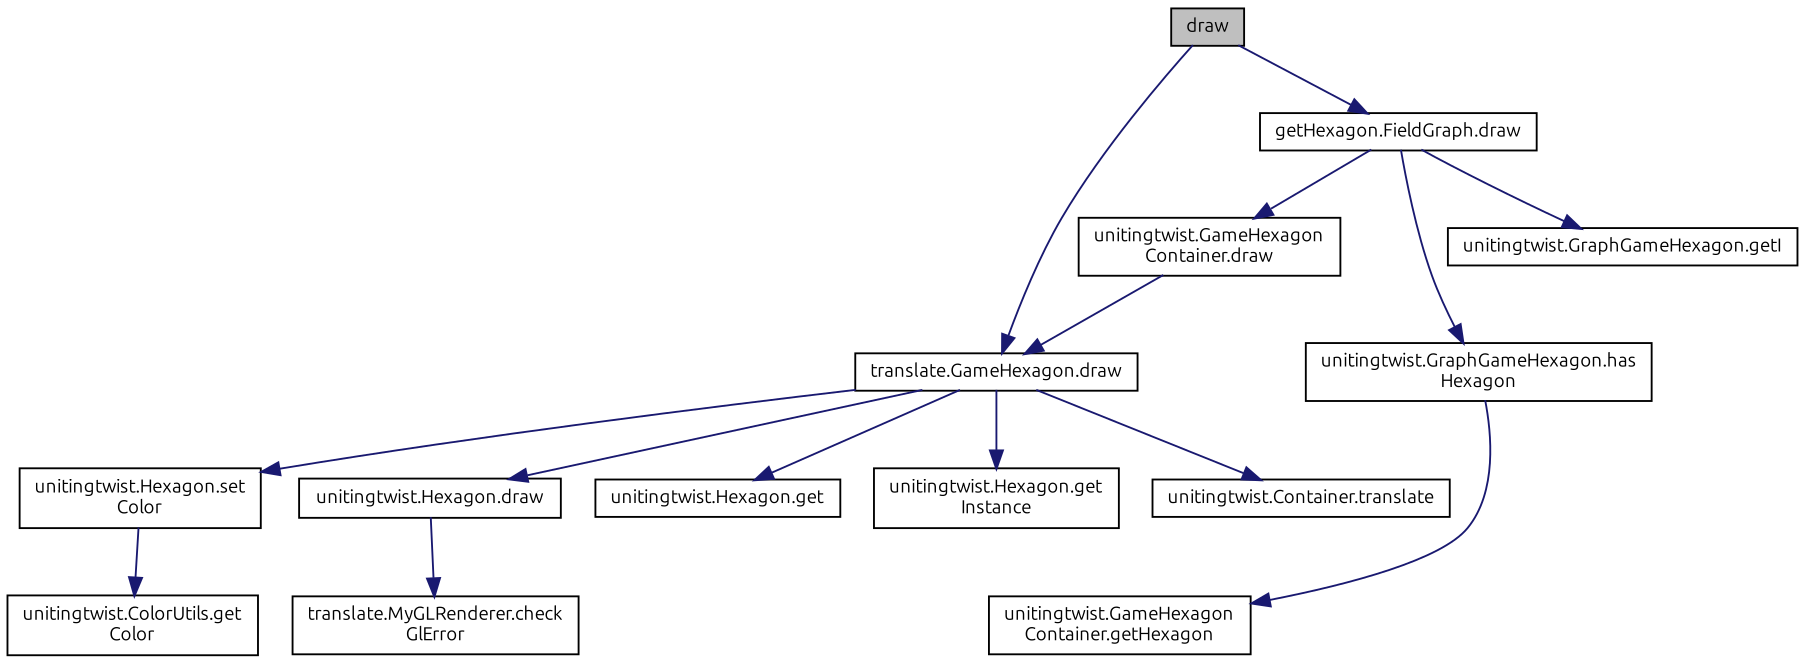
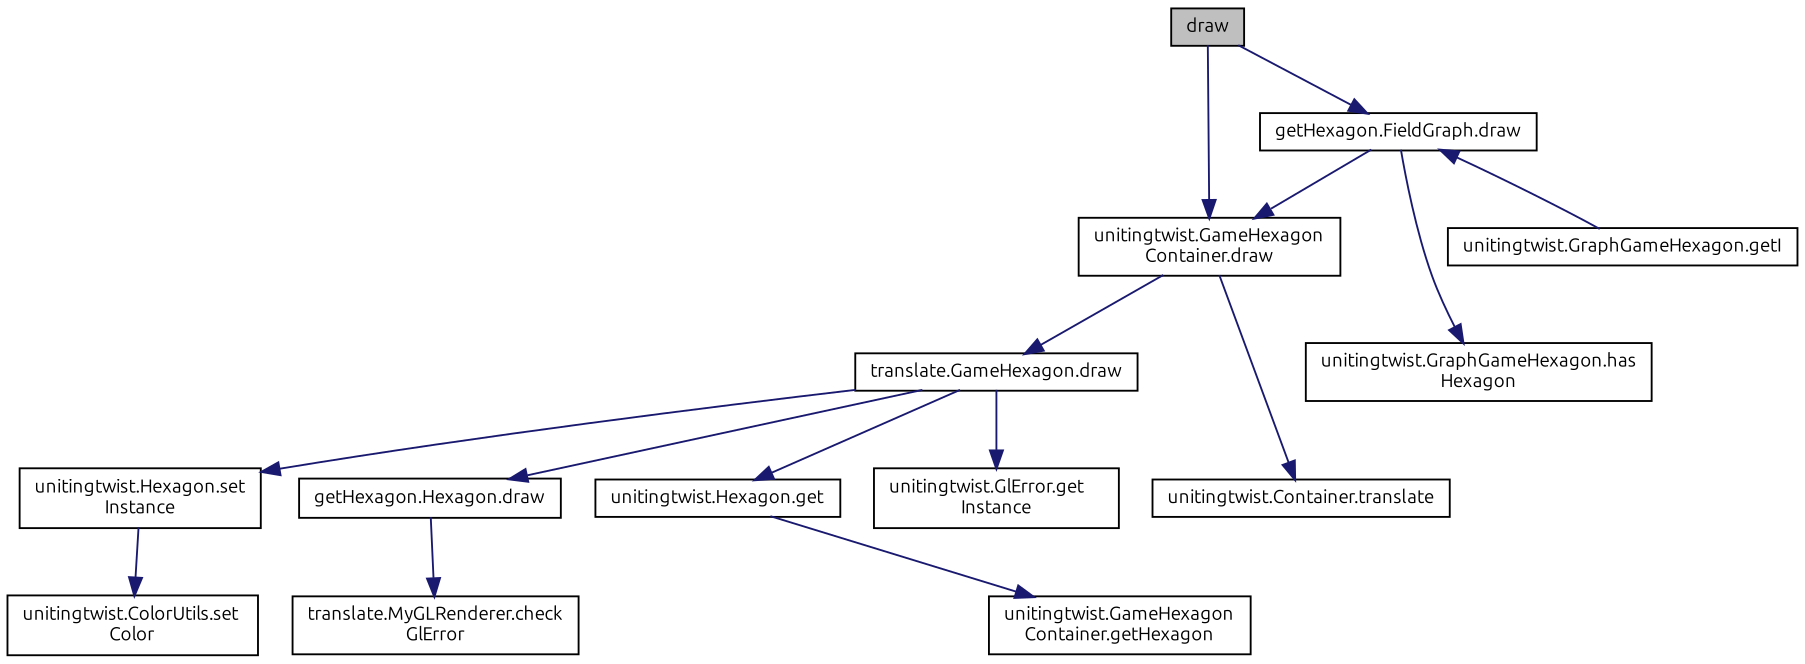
  digraph {
    fontname=Ubuntu
    rankdir=TB
    node [color=black fillcolor=white fontname=Ubuntu fontsize=10 shape=record style=filled]
    edge [color=midnightblue fontname=Ubuntu fontsize=10 labelfontname=Helvetica labelfontsize=10 style=solid]
    n1 [fillcolor=grey75 fontcolor=black height=0.2 label=draw width=0.4]
    n2 [height=0.2 label="getHexagon.FieldGraph.draw" width=0.4]
    n3 [height=0.2 label="translate.GameHexagon.draw" width=0.4]
    n4 [height=0.2 label="unitingtwist.GameHexagon\lContainer.draw" width=0.4]
    n5 [height=0.2 label="unitingtwist.GraphGameHexagon.getI" width=0.4]
    n6 [height=0.2 label="unitingtwist.GraphGameHexagon.has\lHexagon" width=0.4]
-   n7 [height=0.2 label="unitingtwist.Hexagon.get\lInstance" width=0.4]
+   n7 [height=0.2 label="unitingtwist.GlError.get\lInstance" width=0.4]
    n8 [height=0.2 label="unitingtwist.Hexagon.get" width=0.4]
    n9 [height=0.2 label="unitingtwist.Container.translate" width=0.4]
-   n10 [height=0.2 label="unitingtwist.Hexagon.set\lColor" width=0.4]
-   n11 [height=0.2 label="unitingtwist.Hexagon.draw" width=0.4]
+   n10 [height=0.2 label="unitingtwist.Hexagon.set\lInstance" width=0.4]
+   n11 [height=0.2 label="getHexagon.Hexagon.draw" width=0.4]
    n12 [height=0.2 label="unitingtwist.GameHexagon\lContainer.getHexagon" width=0.4]
-   n13 [height=0.2 label="unitingtwist.ColorUtils.get\lColor" width=0.4]
+   n13 [height=0.2 label="unitingtwist.ColorUtils.set\lColor" width=0.4]
    n14 [height=0.2 label="translate.MyGLRenderer.check\lGlError" width=0.4]
    n1 -> n2
-   n1 -> n3
+   n1 -> n4
    n2 -> n4
-   n2 -> n5
+   n5 -> n2
    n2 -> n6
    n3 -> n7
    n3 -> n8
-   n3 -> n9
+   n4 -> n9
    n3 -> n10
    n3 -> n11
    n4 -> n3
-   n6 -> n12
+   n8 -> n12
    n10 -> n13
    n11 -> n14
  }
